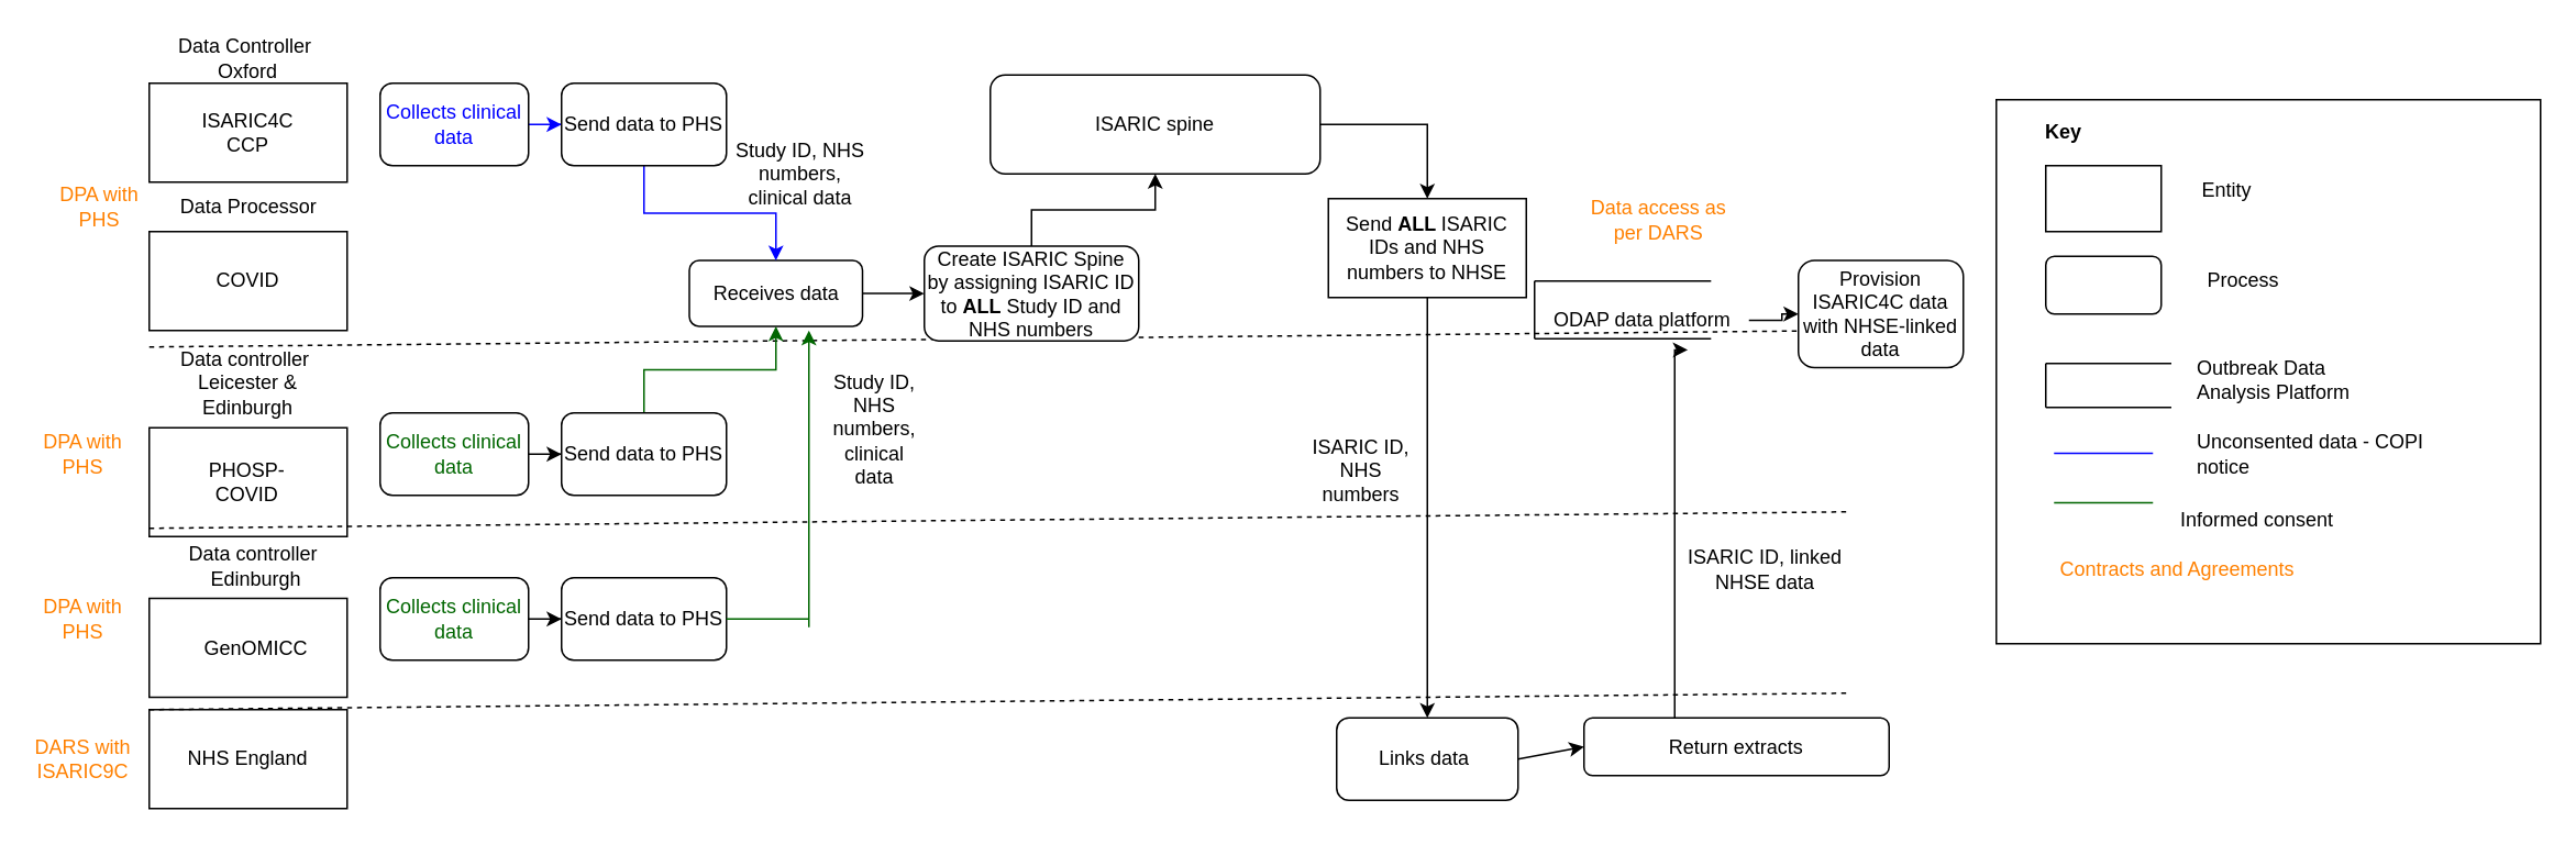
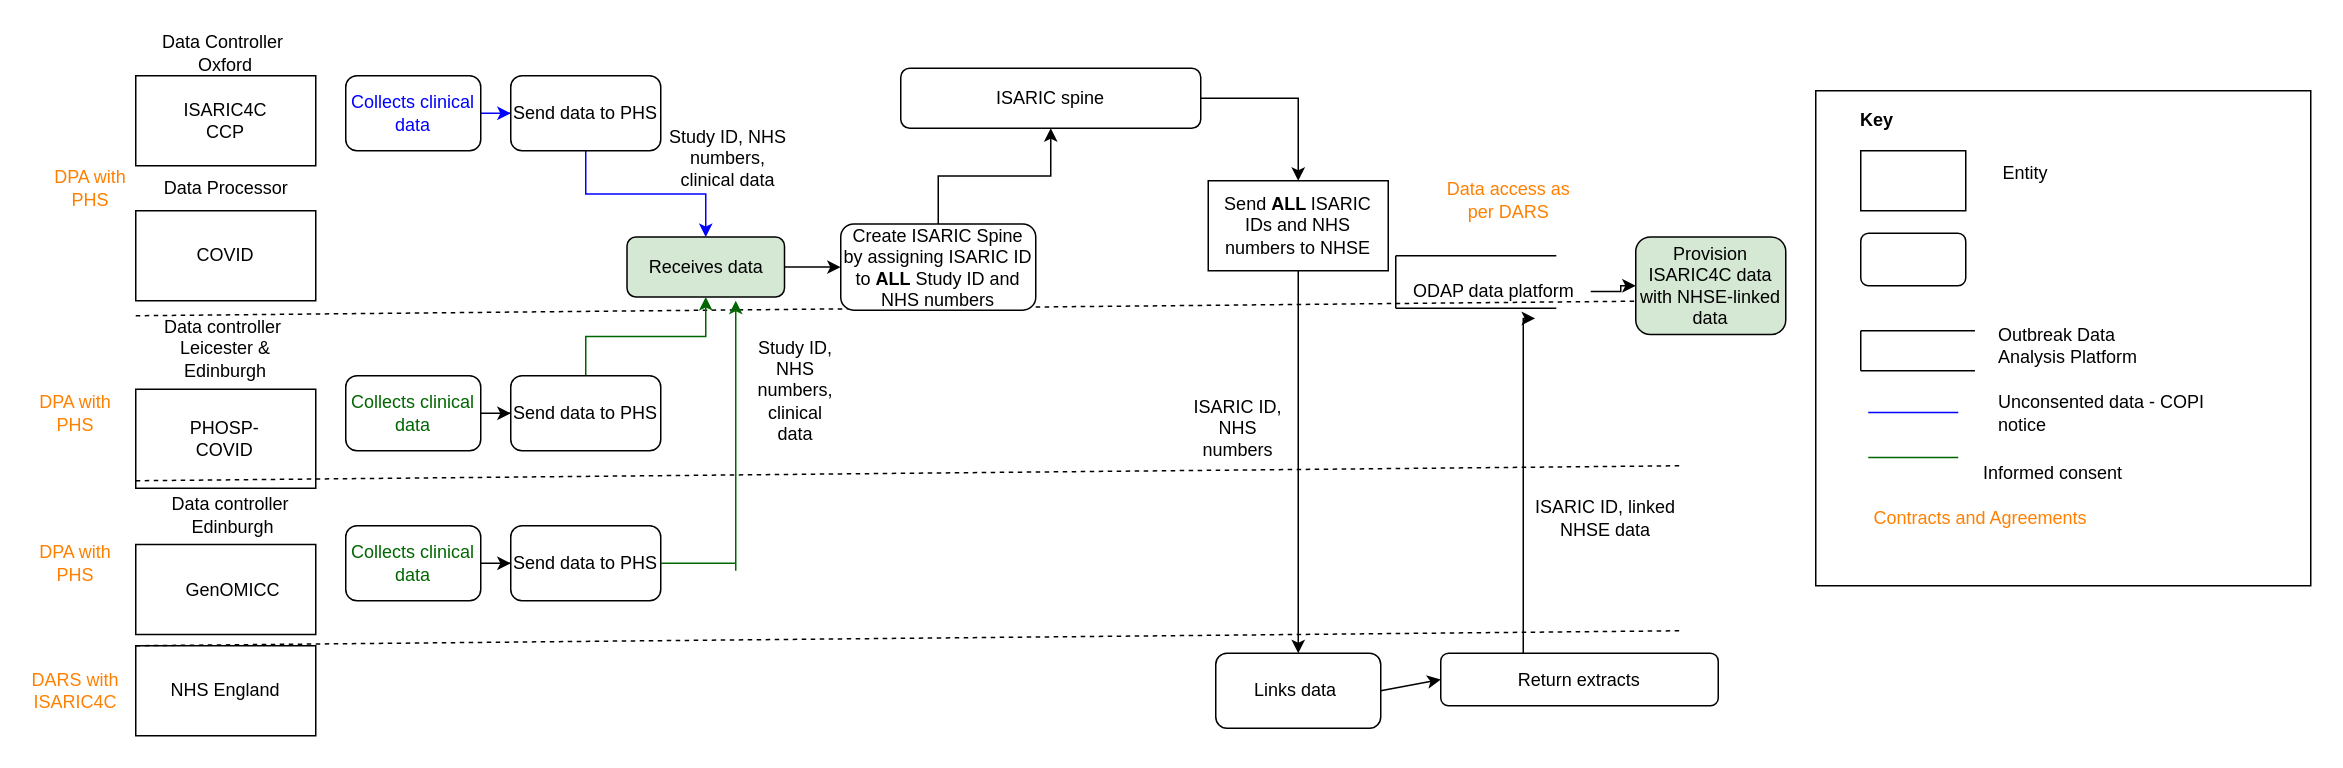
  <mxCell id="0" />
  <mxCell id="1" parent="0" />
  <mxCell id="2" value="" style="endArrow=none;dashed=1;html=1;rounded=0;" edge="1" parent="1"><mxGeometry width="50" height="50" relative="1" as="geometry"><mxPoint x="90" y="210" as="sourcePoint" /><mxPoint x="1120" y="200" as="targetPoint" /></mxGeometry></mxCell>
  <mxCell id="3" value="" style="rounded=0;whiteSpace=wrap;html=1;" vertex="1" parent="1"><mxGeometry x="90" y="50" width="120" height="60" as="geometry" /></mxCell>
  <mxCell id="4" value="" style="edgeStyle=orthogonalEdgeStyle;rounded=0;orthogonalLoop=1;jettySize=auto;html=1;strokeColor=#0000FF;" edge="1" parent="1" source="5" target="59"><mxGeometry relative="1" as="geometry" /></mxCell>
  <mxCell id="5" value="Collects clinical data" style="rounded=1;whiteSpace=wrap;html=1;fontColor=#0000FF;" vertex="1" parent="1"><mxGeometry x="230" y="50" width="90" height="50" as="geometry" /></mxCell>
  <mxCell id="6" value="ISARIC4C CCP" style="text;html=1;strokeColor=none;fillColor=none;align=center;verticalAlign=middle;whiteSpace=wrap;rounded=0;" vertex="1" parent="1"><mxGeometry x="115" y="65" width="70" height="30" as="geometry" /></mxCell>
  <mxCell id="7" value="Data Controller&amp;nbsp; Oxford" style="text;html=1;strokeColor=none;fillColor=none;align=center;verticalAlign=middle;whiteSpace=wrap;rounded=0;" vertex="1" parent="1"><mxGeometry x="95" y="20" width="110" height="30" as="geometry" /></mxCell>
  <mxCell id="8" value="&lt;font&gt;Study ID, NHS numbers, clinical data&lt;/font&gt;" style="text;html=1;strokeColor=none;fillColor=none;align=center;verticalAlign=middle;whiteSpace=wrap;rounded=0;fontColor=#000000;" vertex="1" parent="1"><mxGeometry x="440" y="90" width="90" height="30" as="geometry" /></mxCell>
  <mxCell id="9" value="NHS England" style="rounded=0;whiteSpace=wrap;html=1;" vertex="1" parent="1"><mxGeometry x="90" y="430" width="120" height="60" as="geometry" /></mxCell>
  <mxCell id="10" value="Links data&amp;nbsp;" style="rounded=1;whiteSpace=wrap;html=1;" vertex="1" parent="1"><mxGeometry x="810" y="435" width="110" height="50" as="geometry" /></mxCell>
  <mxCell id="11" style="edgeStyle=orthogonalEdgeStyle;rounded=0;orthogonalLoop=1;jettySize=auto;html=1;entryX=0.715;entryY=1.1;entryDx=0;entryDy=0;entryPerimeter=0;" edge="1" parent="1" source="12" target="40"><mxGeometry relative="1" as="geometry"><Array as="points"><mxPoint x="1015" y="212" /></Array></mxGeometry></mxCell>
  <mxCell id="12" value="Return extracts" style="rounded=1;whiteSpace=wrap;html=1;" vertex="1" parent="1"><mxGeometry x="960" y="435" width="185" height="35" as="geometry" /></mxCell>
  <mxCell id="13" value="" style="edgeStyle=orthogonalEdgeStyle;rounded=0;orthogonalLoop=1;jettySize=auto;html=1;" edge="1" parent="1" source="14" target="10"><mxGeometry relative="1" as="geometry" /></mxCell>
  <mxCell id="14" value="Send &lt;b&gt;ALL &lt;/b&gt;ISARIC IDs and NHS numbers to NHSE" style="whiteSpace=wrap;html=1;rounded=0;" vertex="1" parent="1"><mxGeometry x="805" y="120" width="120" height="60" as="geometry" /></mxCell>
  <mxCell id="15" value="" style="group" vertex="1" connectable="0" parent="1"><mxGeometry x="90" y="327.5" width="120" height="95" as="geometry" /></mxCell>
  <mxCell id="16" value="" style="rounded=0;whiteSpace=wrap;html=1;" vertex="1" parent="15"><mxGeometry y="35" width="120" height="60" as="geometry" /></mxCell>
  <mxCell id="17" value="GenOMICC" style="text;html=1;strokeColor=none;fillColor=none;align=center;verticalAlign=middle;whiteSpace=wrap;rounded=0;" vertex="1" parent="15"><mxGeometry x="35" y="50" width="60" height="30" as="geometry" /></mxCell>
  <mxCell id="18" value="Data controller&amp;nbsp;&lt;br&gt;Edinburgh" style="text;html=1;strokeColor=none;fillColor=none;align=center;verticalAlign=middle;whiteSpace=wrap;rounded=0;" vertex="1" parent="15"><mxGeometry x="20" width="90" height="30" as="geometry" /></mxCell>
  <mxCell id="19" value="" style="group" vertex="1" connectable="0" parent="1"><mxGeometry x="90" y="215" width="120" height="110" as="geometry" /></mxCell>
  <mxCell id="20" value="" style="rounded=0;whiteSpace=wrap;html=1;" vertex="1" parent="19"><mxGeometry y="44" width="120" height="66" as="geometry" /></mxCell>
  <mxCell id="21" value="PHOSP-COVID" style="text;html=1;strokeColor=none;fillColor=none;align=center;verticalAlign=middle;whiteSpace=wrap;rounded=0;" vertex="1" parent="19"><mxGeometry x="32.308" y="60.5" width="55.385" height="33" as="geometry" /></mxCell>
  <mxCell id="22" value="Data controller&amp;nbsp;&lt;br&gt;Leicester &amp;amp; Edinburgh" style="text;html=1;strokeColor=none;fillColor=none;align=center;verticalAlign=middle;whiteSpace=wrap;rounded=0;" vertex="1" parent="19"><mxGeometry width="120" height="33" as="geometry" /></mxCell>
  <mxCell id="23" value="" style="edgeStyle=orthogonalEdgeStyle;rounded=0;orthogonalLoop=1;jettySize=auto;html=1;" edge="1" parent="1" source="24" target="29"><mxGeometry relative="1" as="geometry" /></mxCell>
- <mxCell id="24" value="Receives data" style="rounded=1;whiteSpace=wrap;html=1;" vertex="1" parent="1"><mxGeometry x="417.5" y="157.5" width="105" height="40" as="geometry" /></mxCell>
+ <mxCell id="24" value="Receives data" style="rounded=1;whiteSpace=wrap;html=1;fillColor=#d5e8d4;" vertex="1" parent="1"><mxGeometry x="417.5" y="157.5" width="105" height="40" as="geometry" /></mxCell>
  <mxCell id="25" value="" style="group" vertex="1" connectable="0" parent="1"><mxGeometry x="90" y="110" width="120" height="90" as="geometry" /></mxCell>
  <mxCell id="26" value="COVID" style="rounded=0;whiteSpace=wrap;html=1;" vertex="1" parent="25"><mxGeometry y="30" width="120" height="60" as="geometry" /></mxCell>
  <mxCell id="27" value="Data Processor" style="text;html=1;align=center;verticalAlign=middle;resizable=0;points=[];autosize=1;strokeColor=none;fillColor=none;" vertex="1" parent="25"><mxGeometry x="5" width="110" height="30" as="geometry" /></mxCell>
  <mxCell id="28" value="" style="edgeStyle=orthogonalEdgeStyle;rounded=0;orthogonalLoop=1;jettySize=auto;html=1;" edge="1" parent="1" source="29" target="31"><mxGeometry relative="1" as="geometry" /></mxCell>
  <mxCell id="29" value="Create ISARIC Spine by assigning ISARIC ID to &lt;b&gt;ALL&lt;/b&gt; Study ID and NHS numbers" style="whiteSpace=wrap;html=1;rounded=1;" vertex="1" parent="1"><mxGeometry x="560" y="148.75" width="130" height="57.5" as="geometry" /></mxCell>
  <mxCell id="30" value="" style="edgeStyle=orthogonalEdgeStyle;rounded=0;orthogonalLoop=1;jettySize=auto;html=1;" edge="1" parent="1" source="31" target="14"><mxGeometry relative="1" as="geometry" /></mxCell>
- <mxCell id="31" value="ISARIC spine" style="rounded=1;whiteSpace=wrap;html=1;" vertex="1" parent="1"><mxGeometry x="600" y="45" width="200" height="60" as="geometry" /></mxCell>
+ <mxCell id="31" value="ISARIC spine" style="rounded=1;whiteSpace=wrap;html=1;" vertex="1" parent="1"><mxGeometry x="600" y="45" width="200" height="40" as="geometry" /></mxCell>
  <mxCell id="32" value="&lt;font color=&quot;#ff8000&quot;&gt;DPA with PHS&lt;/font&gt;" style="text;html=1;strokeColor=none;fillColor=none;align=center;verticalAlign=middle;whiteSpace=wrap;rounded=0;" vertex="1" parent="1"><mxGeometry x="20" y="360" width="60" height="30" as="geometry" /></mxCell>
  <mxCell id="33" value="&lt;font color=&quot;#ff8000&quot;&gt;DPA with PHS&lt;/font&gt;" style="text;html=1;strokeColor=none;fillColor=none;align=center;verticalAlign=middle;whiteSpace=wrap;rounded=0;" vertex="1" parent="1"><mxGeometry x="20" y="260" width="60" height="30" as="geometry" /></mxCell>
  <mxCell id="34" value="&lt;font color=&quot;#ff8000&quot;&gt;DPA with PHS&lt;/font&gt;" style="text;html=1;strokeColor=none;fillColor=none;align=center;verticalAlign=middle;whiteSpace=wrap;rounded=0;" vertex="1" parent="1"><mxGeometry x="30" y="110" width="60" height="30" as="geometry" /></mxCell>
- <mxCell id="35" value="&lt;font color=&quot;#ff8000&quot;&gt;DARS with ISARIC9C&lt;/font&gt;" style="text;html=1;strokeColor=none;fillColor=none;align=center;verticalAlign=middle;whiteSpace=wrap;rounded=0;" vertex="1" parent="1"><mxGeometry x="20" y="445" width="60" height="30" as="geometry" /></mxCell>
+ <mxCell id="35" value="&lt;font color=&quot;#ff8000&quot;&gt;DARS with ISARIC4C&lt;/font&gt;" style="text;html=1;strokeColor=none;fillColor=none;align=center;verticalAlign=middle;whiteSpace=wrap;rounded=0;" vertex="1" parent="1"><mxGeometry x="20" y="445" width="60" height="30" as="geometry" /></mxCell>
  <mxCell id="36" value="" style="group" vertex="1" connectable="0" parent="1"><mxGeometry x="930" y="170" width="126.5" height="35" as="geometry" /></mxCell>
  <mxCell id="37" value="" style="endArrow=none;html=1;rounded=0;" edge="1" parent="36"><mxGeometry width="50" height="50" relative="1" as="geometry"><mxPoint as="sourcePoint" /><mxPoint x="107.038" as="targetPoint" /></mxGeometry></mxCell>
  <mxCell id="38" value="" style="endArrow=none;html=1;rounded=0;" edge="1" parent="36"><mxGeometry width="50" height="50" relative="1" as="geometry"><mxPoint y="35" as="sourcePoint" /><mxPoint as="targetPoint" /></mxGeometry></mxCell>
  <mxCell id="39" value="" style="endArrow=none;html=1;rounded=0;" edge="1" parent="36"><mxGeometry width="50" height="50" relative="1" as="geometry"><mxPoint y="35" as="sourcePoint" /><mxPoint x="107.038" y="35" as="targetPoint" /></mxGeometry></mxCell>
  <mxCell id="40" value="ODAP data platform" style="text;html=1;align=center;verticalAlign=middle;resizable=0;points=[];autosize=1;strokeColor=none;fillColor=none;" vertex="1" parent="36"><mxGeometry y="8.75" width="130" height="30" as="geometry" /></mxCell>
- <mxCell id="41" value="Provision ISARIC4C data with NHSE-linked data" style="rounded=1;whiteSpace=wrap;html=1;" vertex="1" parent="1"><mxGeometry x="1090" y="157.5" width="100" height="65" as="geometry" /></mxCell>
+ <mxCell id="41" value="Provision ISARIC4C data with NHSE-linked data" style="rounded=1;whiteSpace=wrap;html=1;fillColor=#d5e8d4;" vertex="1" parent="1"><mxGeometry x="1090" y="157.5" width="100" height="65" as="geometry" /></mxCell>
  <mxCell id="42" value="&lt;font color=&quot;#ff8000&quot;&gt;Data access as per DARS&lt;/font&gt;" style="text;html=1;strokeColor=none;fillColor=none;align=center;verticalAlign=middle;whiteSpace=wrap;rounded=0;" vertex="1" parent="1"><mxGeometry x="953.5" y="117.5" width="103" height="30" as="geometry" /></mxCell>
  <mxCell id="43" value="&lt;font&gt;Study ID, NHS numbers, clinical data&lt;/font&gt;" style="text;html=1;strokeColor=none;fillColor=none;align=center;verticalAlign=middle;whiteSpace=wrap;rounded=0;fontColor=#000000;" vertex="1" parent="1"><mxGeometry x="500" y="245" width="60" height="30" as="geometry" /></mxCell>
  <mxCell id="44" value="" style="endArrow=classic;html=1;rounded=0;exitX=1;exitY=0.5;exitDx=0;exitDy=0;entryX=0;entryY=0.5;entryDx=0;entryDy=0;" edge="1" parent="1" source="10" target="12"><mxGeometry width="50" height="50" relative="1" as="geometry"><mxPoint x="560" y="300" as="sourcePoint" /><mxPoint x="610" y="250" as="targetPoint" /></mxGeometry></mxCell>
  <mxCell id="45" value="" style="endArrow=none;dashed=1;html=1;rounded=0;" edge="1" parent="1"><mxGeometry width="50" height="50" relative="1" as="geometry"><mxPoint x="90" y="320" as="sourcePoint" /><mxPoint x="1121" y="310" as="targetPoint" /></mxGeometry></mxCell>
  <mxCell id="46" value="" style="endArrow=none;dashed=1;html=1;rounded=0;" edge="1" parent="1"><mxGeometry width="50" height="50" relative="1" as="geometry"><mxPoint x="90" y="430" as="sourcePoint" /><mxPoint x="1121" y="420" as="targetPoint" /></mxGeometry></mxCell>
  <mxCell id="47" value="" style="whiteSpace=wrap;html=1;aspect=fixed;" vertex="1" parent="1"><mxGeometry x="1210" y="60" width="330" height="330" as="geometry" /></mxCell>
  <mxCell id="48" value="&lt;b&gt;Key&lt;/b&gt;" style="text;html=1;strokeColor=none;fillColor=none;align=center;verticalAlign=middle;whiteSpace=wrap;rounded=0;" vertex="1" parent="1"><mxGeometry x="1221" y="65" width="60" height="30" as="geometry" /></mxCell>
  <mxCell id="49" value="" style="rounded=0;whiteSpace=wrap;html=1;" vertex="1" parent="1"><mxGeometry x="1240" y="100" width="70" height="40" as="geometry" /></mxCell>
  <mxCell id="50" value="" style="rounded=1;whiteSpace=wrap;html=1;" vertex="1" parent="1"><mxGeometry x="1240" y="155" width="70" height="35" as="geometry" /></mxCell>
  <mxCell id="51" value="" style="endArrow=none;html=1;rounded=0;fontColor=#0000FF;strokeColor=#0000FF;" edge="1" parent="1"><mxGeometry width="50" height="50" relative="1" as="geometry"><mxPoint x="1245" y="274.5" as="sourcePoint" /><mxPoint x="1305" y="274.5" as="targetPoint" /></mxGeometry></mxCell>
  <mxCell id="52" value="" style="endArrow=none;html=1;rounded=0;strokeColor=#006600;" edge="1" parent="1"><mxGeometry width="50" height="50" relative="1" as="geometry"><mxPoint x="1245" y="304.5" as="sourcePoint" /><mxPoint x="1305" y="304.5" as="targetPoint" /></mxGeometry></mxCell>
  <mxCell id="53" value="Contracts and Agreements" style="text;html=1;strokeColor=none;fillColor=none;align=center;verticalAlign=middle;whiteSpace=wrap;rounded=0;fontColor=#FF8000;" vertex="1" parent="1"><mxGeometry x="1230" y="330" width="180" height="30" as="geometry" /></mxCell>
  <mxCell id="54" value="" style="group" vertex="1" connectable="0" parent="1"><mxGeometry x="1240" y="220" width="90" height="30" as="geometry" /></mxCell>
  <mxCell id="55" value="" style="endArrow=none;html=1;rounded=0;" edge="1" parent="54"><mxGeometry width="50" height="50" relative="1" as="geometry"><mxPoint as="sourcePoint" /><mxPoint x="76.154" as="targetPoint" /></mxGeometry></mxCell>
  <mxCell id="56" value="" style="endArrow=none;html=1;rounded=0;" edge="1" parent="54"><mxGeometry width="50" height="50" relative="1" as="geometry"><mxPoint y="26.667" as="sourcePoint" /><mxPoint as="targetPoint" /></mxGeometry></mxCell>
  <mxCell id="57" value="" style="endArrow=none;html=1;rounded=0;" edge="1" parent="54"><mxGeometry width="50" height="50" relative="1" as="geometry"><mxPoint y="26.667" as="sourcePoint" /><mxPoint x="76.154" y="26.667" as="targetPoint" /></mxGeometry></mxCell>
  <mxCell id="58" value="" style="edgeStyle=orthogonalEdgeStyle;rounded=0;orthogonalLoop=1;jettySize=auto;html=1;strokeColor=#0000FF;" edge="1" parent="1" source="59" target="24"><mxGeometry relative="1" as="geometry" /></mxCell>
  <mxCell id="59" value="Send data to PHS" style="whiteSpace=wrap;html=1;rounded=1;" vertex="1" parent="1"><mxGeometry x="340" y="50" width="100" height="50" as="geometry" /></mxCell>
  <mxCell id="60" value="" style="edgeStyle=orthogonalEdgeStyle;rounded=0;orthogonalLoop=1;jettySize=auto;html=1;fontColor=#006600;" edge="1" parent="1" source="61" target="63"><mxGeometry relative="1" as="geometry" /></mxCell>
  <mxCell id="61" value="Collects clinical data" style="rounded=1;whiteSpace=wrap;html=1;fontColor=#006600;" vertex="1" parent="1"><mxGeometry x="230" y="250" width="90" height="50" as="geometry" /></mxCell>
  <mxCell id="62" value="" style="edgeStyle=orthogonalEdgeStyle;rounded=0;orthogonalLoop=1;jettySize=auto;html=1;strokeColor=#006600;" edge="1" parent="1" source="63" target="24"><mxGeometry relative="1" as="geometry" /></mxCell>
  <mxCell id="63" value="Send data to PHS" style="whiteSpace=wrap;html=1;rounded=1;" vertex="1" parent="1"><mxGeometry x="340" y="250" width="100" height="50" as="geometry" /></mxCell>
  <mxCell id="64" value="" style="edgeStyle=orthogonalEdgeStyle;rounded=0;orthogonalLoop=1;jettySize=auto;html=1;fontColor=#006600;" edge="1" parent="1" source="65" target="66"><mxGeometry relative="1" as="geometry" /></mxCell>
  <mxCell id="65" value="Collects clinical data" style="rounded=1;whiteSpace=wrap;html=1;fontColor=#006600;" vertex="1" parent="1"><mxGeometry x="230" y="350" width="90" height="50" as="geometry" /></mxCell>
  <mxCell id="66" value="Send data to PHS" style="whiteSpace=wrap;html=1;rounded=1;" vertex="1" parent="1"><mxGeometry x="340" y="350" width="100" height="50" as="geometry" /></mxCell>
  <mxCell id="67" value="" style="edgeStyle=orthogonalEdgeStyle;rounded=0;orthogonalLoop=1;jettySize=auto;html=1;" edge="1" parent="1" source="40" target="41"><mxGeometry relative="1" as="geometry" /></mxCell>
  <mxCell id="68" value="" style="endArrow=none;html=1;rounded=0;exitX=1;exitY=0.5;exitDx=0;exitDy=0;strokeColor=#006600;" edge="1" parent="1" source="66"><mxGeometry width="50" height="50" relative="1" as="geometry"><mxPoint x="860" y="600" as="sourcePoint" /><mxPoint x="490" y="375" as="targetPoint" /></mxGeometry></mxCell>
  <mxCell id="69" value="" style="endArrow=classic;html=1;rounded=0;strokeColor=#006600;" edge="1" parent="1"><mxGeometry width="50" height="50" relative="1" as="geometry"><mxPoint x="490" y="380" as="sourcePoint" /><mxPoint x="490" y="200" as="targetPoint" /></mxGeometry></mxCell>
  <mxCell id="70" value="Entity" style="text;html=1;strokeColor=none;fillColor=none;align=center;verticalAlign=middle;whiteSpace=wrap;rounded=0;" vertex="1" parent="1"><mxGeometry x="1320" y="100" width="60" height="30" as="geometry" /></mxCell>
- <mxCell id="71" value="Process" style="text;html=1;strokeColor=none;fillColor=none;align=center;verticalAlign=middle;whiteSpace=wrap;rounded=0;" vertex="1" parent="1"><mxGeometry x="1330" y="155" width="60" height="30" as="geometry" /></mxCell>
  <mxCell id="72" value="Outbreak Data Analysis Platform" style="text;html=1;strokeColor=none;fillColor=none;align=left;verticalAlign=middle;whiteSpace=wrap;rounded=0;" vertex="1" parent="1"><mxGeometry x="1330" y="215" width="100" height="30" as="geometry" /></mxCell>
  <mxCell id="73" value="Unconsented data - COPI notice" style="text;html=1;strokeColor=none;fillColor=none;align=left;verticalAlign=middle;whiteSpace=wrap;rounded=0;" vertex="1" parent="1"><mxGeometry x="1330" y="260" width="160" height="30" as="geometry" /></mxCell>
  <mxCell id="74" value="Informed consent" style="text;html=1;strokeColor=none;fillColor=none;align=left;verticalAlign=middle;whiteSpace=wrap;rounded=0;" vertex="1" parent="1"><mxGeometry x="1320" y="300" width="160" height="30" as="geometry" /></mxCell>
  <mxCell id="75" value="&lt;font&gt;ISARIC ID, NHS numbers&lt;/font&gt;" style="text;html=1;strokeColor=none;fillColor=none;align=center;verticalAlign=middle;whiteSpace=wrap;rounded=0;fontColor=#000000;" vertex="1" parent="1"><mxGeometry x="790" y="270" width="70" height="30" as="geometry" /></mxCell>
  <mxCell id="76" value="&lt;font&gt;ISARIC ID, linked NHSE data&lt;/font&gt;" style="text;html=1;strokeColor=none;fillColor=none;align=center;verticalAlign=middle;whiteSpace=wrap;rounded=0;fontColor=#000000;" vertex="1" parent="1"><mxGeometry x="1020" y="330" width="100" height="30" as="geometry" /></mxCell>
